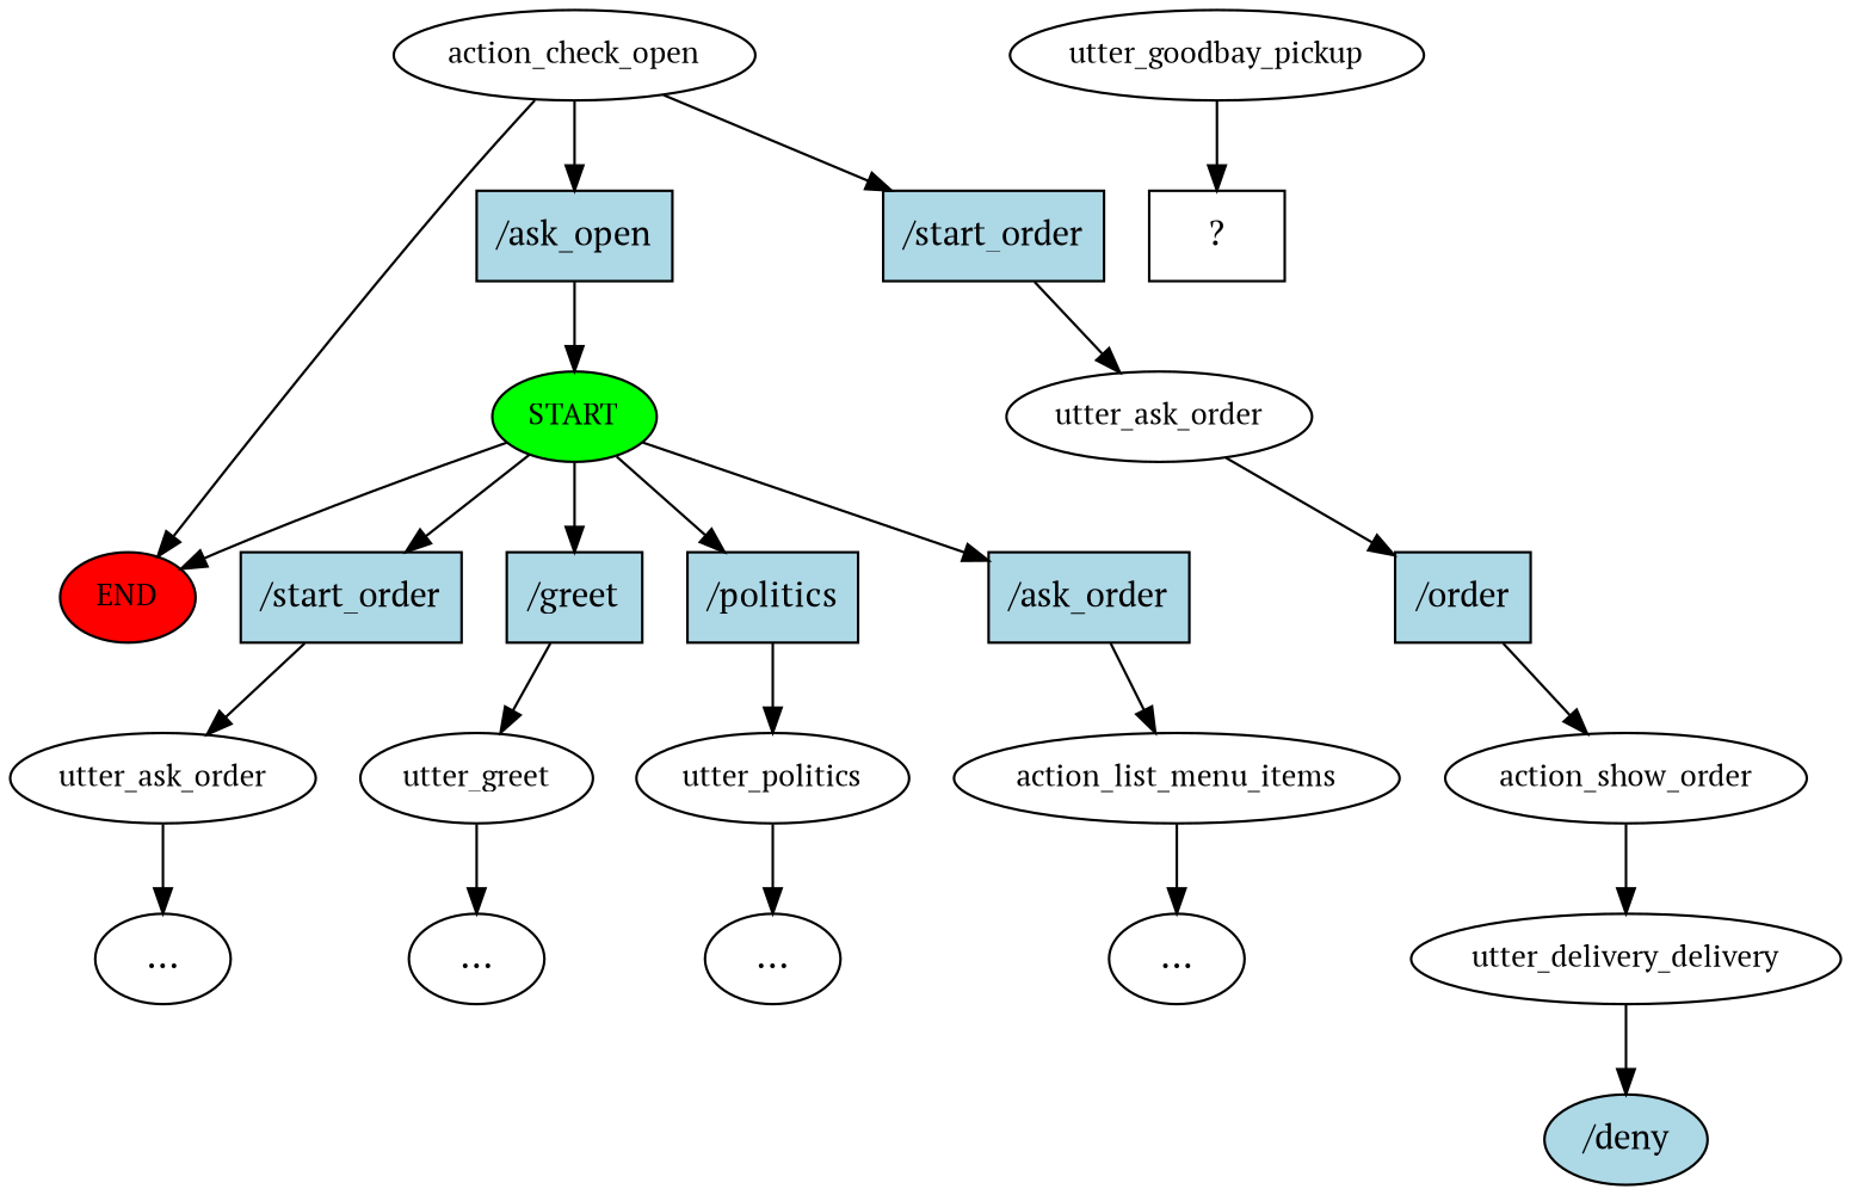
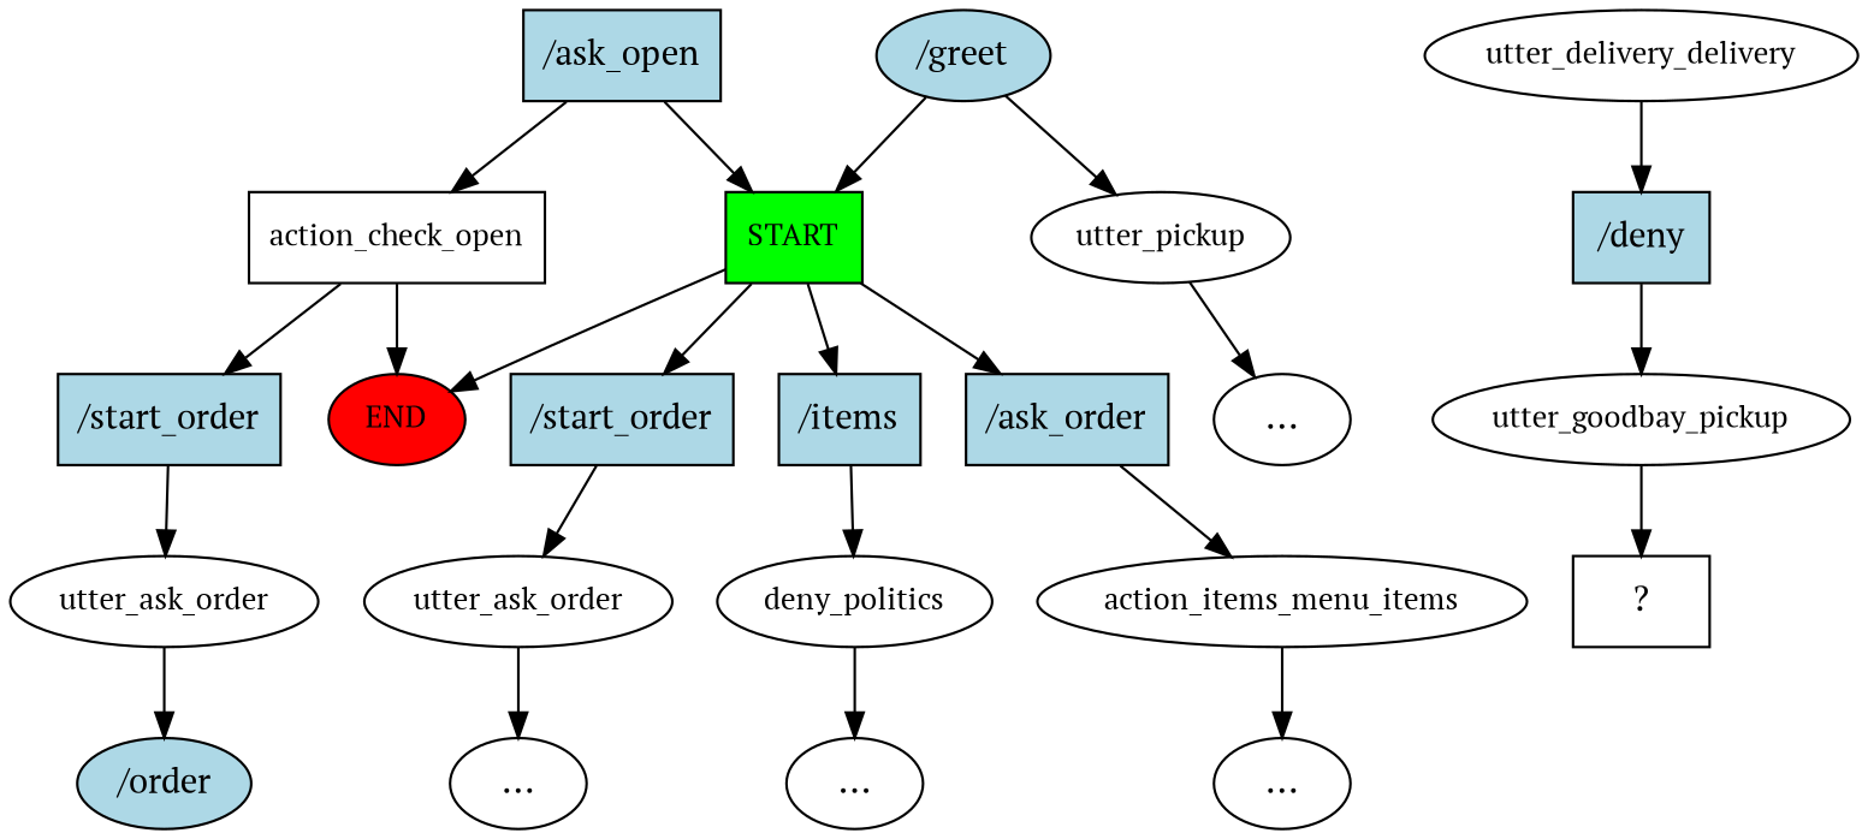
  digraph {
    fontname="PT Serif"
    node [fontname="PT Serif"]
    edge [fontname="PT Serif"]
-   n1 [fillcolor=green fontsize=12 label=START style=filled]
+   n1 [fillcolor=green fontsize=12 label=START style=filled shape=box]
    n2 [fillcolor=red fontsize=12 label=END style=filled]
    n3 [fillcolor=lightblue label="/start_order" shape=rect style=filled]
-   n4 [fillcolor=lightblue label="/greet" shape=rect style=filled]
-   n5 [fillcolor=lightblue label="/politics" shape=rect style=filled]
+   n4 [fillcolor=lightblue label="/greet" shape=ellipse style=filled]
+   n5 [fillcolor=lightblue label="/items" shape=rect style=filled]
    n6 [fillcolor=lightblue label="/ask_order" shape=rect style=filled]
    n7 [fontsize=12 label=utter_ask_order]
-   n8 [fontsize=12 label=utter_greet]
-   n9 [fontsize=12 label=utter_politics]
+   n8 [fontsize=12 label=utter_pickup]
+   n9 [fontsize=12 label=deny_politics]
    n10 [fillcolor=lightblue label="/ask_open" shape=rect style=filled]
-   n11 [fontsize=12 label=action_check_open]
-   n12 [fontsize=12 label=action_list_menu_items]
+   n11 [fontsize=12 label=action_check_open shape=box]
+   n12 [fontsize=12 label=action_items_menu_items]
    n13 [label="..."]
    n14 [label="..."]
    n15 [label="..."]
    n16 [fillcolor=lightblue label="/start_order" shape=rect style=filled]
    n17 [fontsize=12 label=utter_ask_order]
    n18 [label="..."]
-   n19 [fillcolor=lightblue label="/order" shape=rect style=filled]
-   n20 [fontsize=12 label=action_show_order]
+   n19 [fillcolor=lightblue label="/order" shape=ellipse style=filled]
    n21 [fontsize=12 label=utter_delivery_delivery]
-   n22 [fillcolor=lightblue label="/deny" shape=ellipse style=filled]
+   n22 [fillcolor=lightblue label="/deny" shape=rect style=filled]
    n23 [fontsize=12 label=utter_goodbay_pickup]
    n24 [label="  ?  " shape=rect]
    n1 -> n2
    n1 -> n3
-   n1 -> n4
+   n4 -> n1
    n1 -> n5
    n1 -> n6
    n3 -> n7
    n4 -> n8
    n5 -> n9
    n6 -> n12
    n7 -> n13
    n8 -> n14
    n9 -> n15
    n10 -> n1
-   n11 -> n10
+   n10 -> n11
    n11 -> n2
    n11 -> n16
    n12 -> n18
    n16 -> n17
    n17 -> n19
-   n19 -> n20
-   n20 -> n21
    n21 -> n22
+   n22 -> n23
    n23 -> n24
  }
